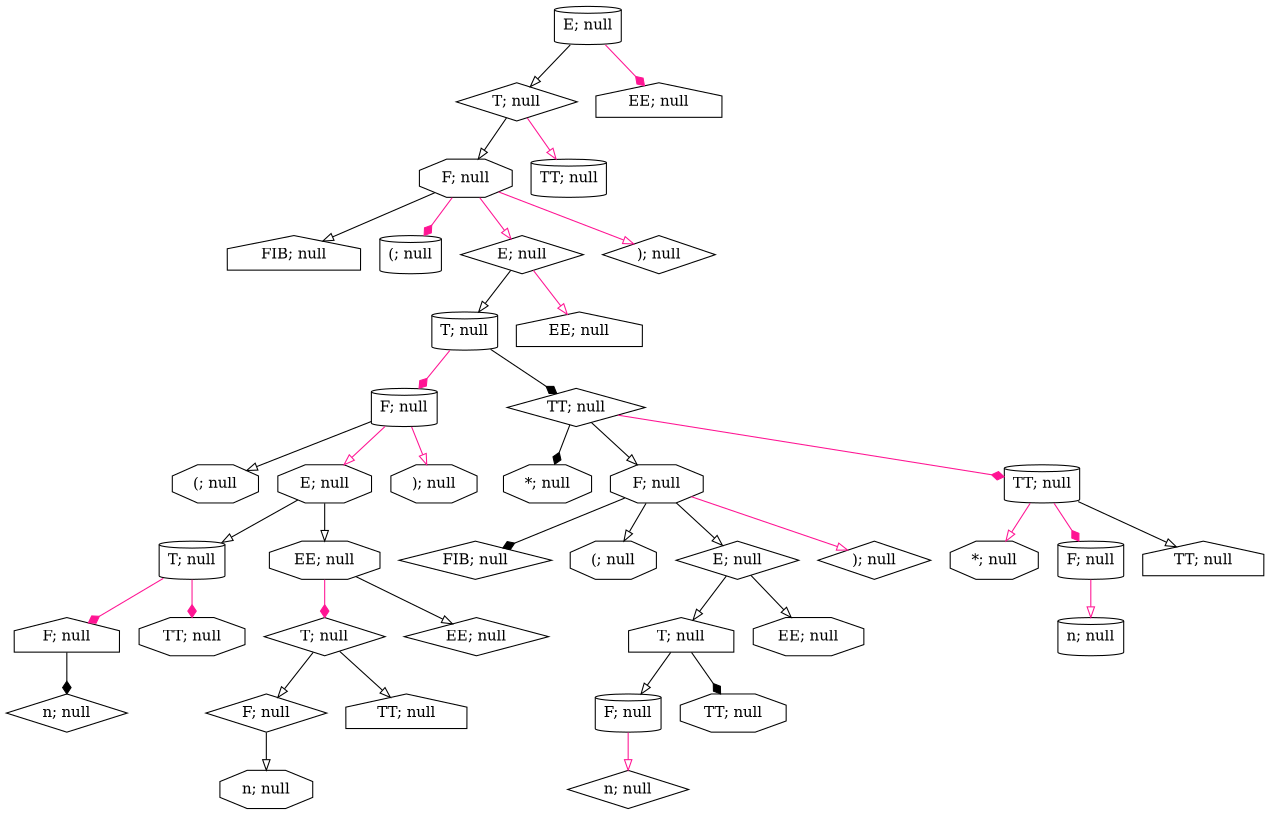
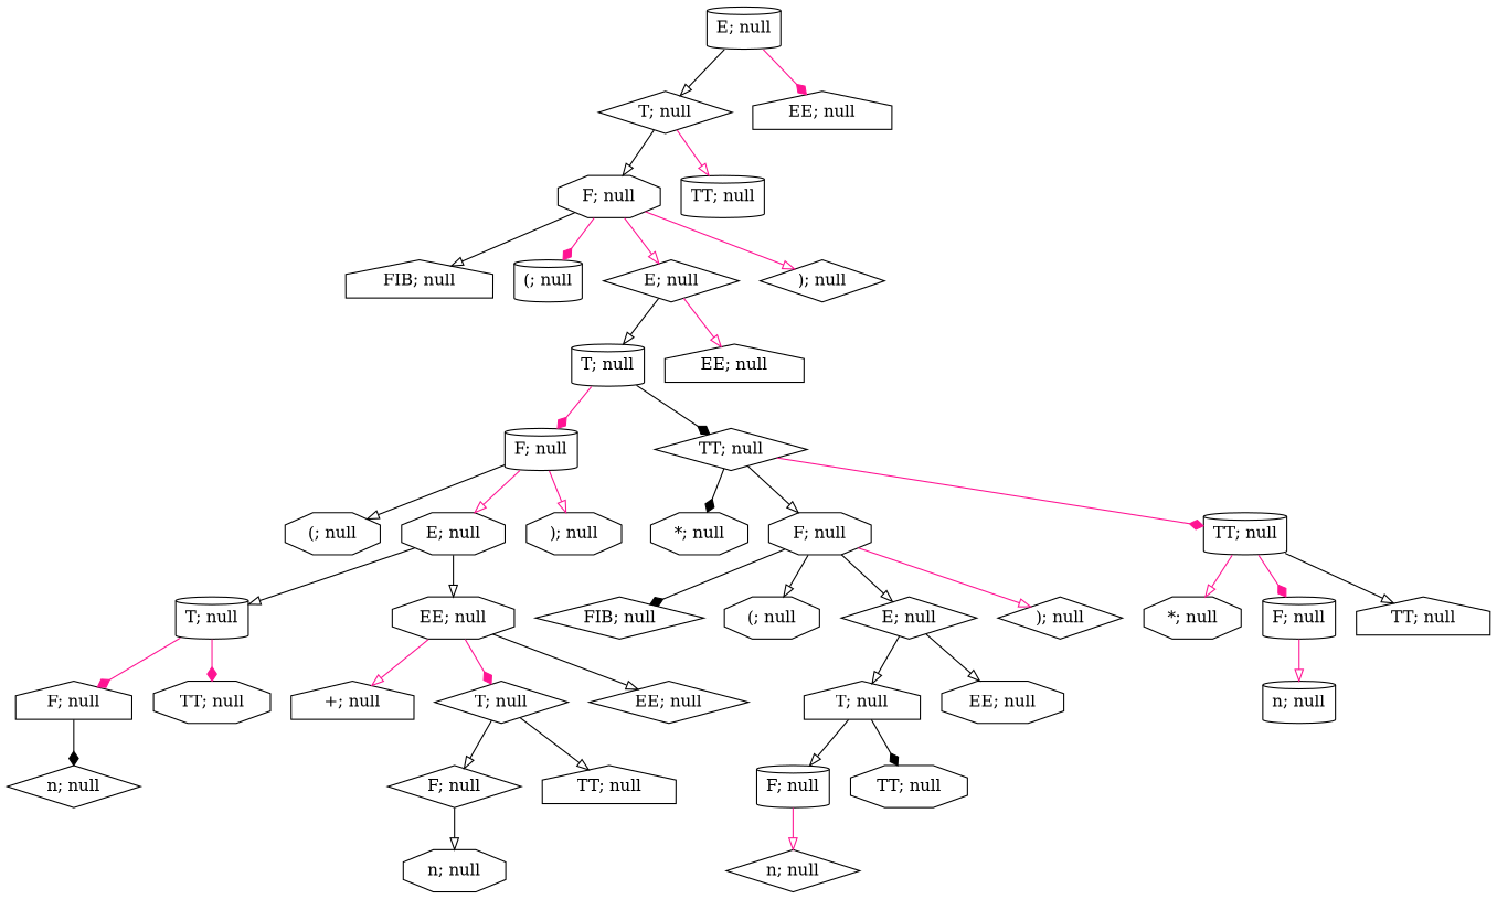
  digraph {
    node [shape=octagon]
    edge [color=black arrowhead=onormal]
    n1 [label="E; null" shape=cylinder]
    n2 [label="T; null" shape=diamond]
    n3 [label="EE; null" shape=house]
    n4 [label="F; null"]
    n5 [label="TT; null" shape=cylinder]
    n6 [label="FIB; null" shape=house]
    n7 [label="(; null" shape=cylinder]
    n8 [label="E; null" shape=diamond]
    n9 [label="); null" shape=diamond]
    n10 [label="T; null" shape=cylinder]
    n11 [label="EE; null" shape=house]
    n12 [label="F; null" shape=cylinder]
    n13 [label="TT; null" shape=diamond]
    n14 [label="(; null"]
    n15 [label="E; null"]
    n16 [label="); null"]
    n17 [label="T; null" shape=cylinder]
    n18 [label="EE; null"]
    n19 [label="F; null" shape=house]
    n20 [label="TT; null"]
    n21 [label="n; null" shape=diamond]
+   n22 [label="+; null" shape=house]
    n23 [label="T; null" shape=diamond]
    n24 [label="EE; null" shape=diamond]
    n25 [label="F; null" shape=diamond]
    n26 [label="TT; null" shape=house]
    n27 [label="n; null"]
    n28 [label="*; null"]
    n29 [label="F; null"]
    n30 [label="TT; null" shape=cylinder]
    n31 [label="FIB; null" shape=diamond]
    n32 [label="(; null"]
    n33 [label="E; null" shape=diamond]
    n34 [label="); null" shape=diamond]
    n35 [label="T; null" shape=house]
    n36 [label="EE; null"]
    n37 [label="F; null" shape=cylinder]
    n38 [label="TT; null"]
    n39 [label="n; null" shape=diamond]
    n40 [label="*; null"]
    n41 [label="F; null" shape=cylinder]
    n42 [label="TT; null" shape=house]
    n43 [label="n; null" shape=cylinder]
    n1 -> n2
    n1 -> n3 [color=deeppink arrowhead=diamond]
    n2 -> n4
    n2 -> n5 [color=deeppink]
    n4 -> n6
    n4 -> n7 [color=deeppink arrowhead=diamond]
    n4 -> n8 [color=deeppink]
    n4 -> n9 [color=deeppink]
    n8 -> n10
    n8 -> n11 [color=deeppink]
    n10 -> n12 [color=deeppink arrowhead=diamond]
    n10 -> n13 [arrowhead=diamond]
    n12 -> n14
    n12 -> n15 [color=deeppink]
    n12 -> n16 [color=deeppink]
    n13 -> n28 [arrowhead=diamond]
    n13 -> n29
    n13 -> n30 [color=deeppink arrowhead=diamond]
    n15 -> n17
    n15 -> n18
    n17 -> n19 [color=deeppink arrowhead=diamond]
    n17 -> n20 [color=deeppink arrowhead=diamond]
+   n18 -> n22 [color=deeppink]
    n18 -> n23 [color=deeppink arrowhead=diamond]
    n18 -> n24
    n19 -> n21 [arrowhead=diamond]
    n23 -> n25
    n23 -> n26
    n25 -> n27
    n29 -> n31 [arrowhead=diamond]
    n29 -> n32
    n29 -> n33
    n29 -> n34 [color=deeppink]
    n30 -> n40 [color=deeppink]
    n30 -> n41 [color=deeppink arrowhead=diamond]
    n30 -> n42
    n33 -> n35
    n33 -> n36
    n35 -> n37
    n35 -> n38 [arrowhead=diamond]
    n37 -> n39 [color=deeppink]
    n41 -> n43 [color=deeppink]
  }
